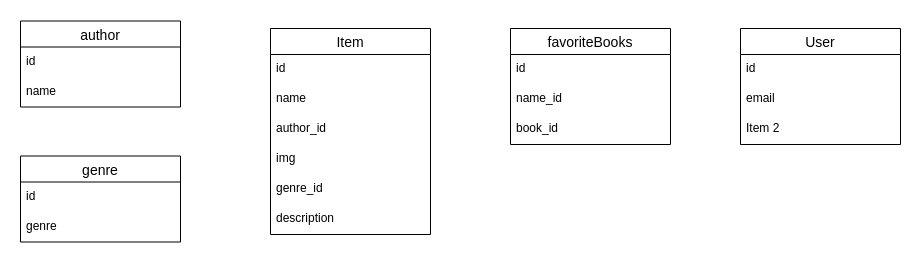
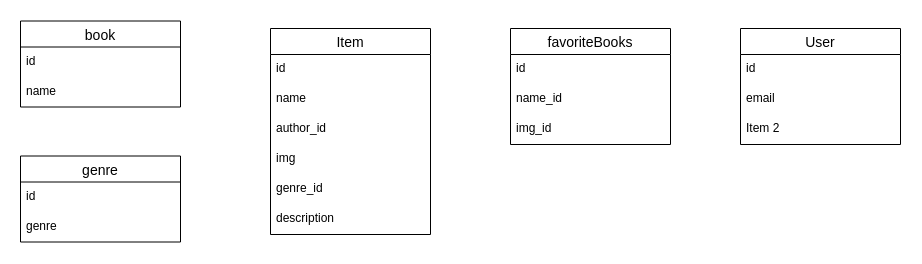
  <mxCell id="0" />
  <mxCell id="1" parent="0" />
  <mxCell id="2" value="Item" style="swimlane;fontStyle=0;childLayout=stackLayout;horizontal=1;startSize=26;horizontalStack=0;resizeParent=1;resizeParentMax=0;resizeLast=0;collapsible=1;marginBottom=0;align=center;fontSize=14;" vertex="1" parent="1"><mxGeometry x="270" y="28" width="160" height="206" as="geometry" /></mxCell>
  <mxCell id="3" value="id" style="text;strokeColor=none;fillColor=none;spacingLeft=4;spacingRight=4;overflow=hidden;rotatable=0;points=[[0,0.5],[1,0.5]];portConstraint=eastwest;fontSize=12;whiteSpace=wrap;html=1;" vertex="1" parent="2"><mxGeometry y="26" width="160" height="30" as="geometry" /></mxCell>
  <mxCell id="4" value="name" style="text;strokeColor=none;fillColor=none;spacingLeft=4;spacingRight=4;overflow=hidden;rotatable=0;points=[[0,0.5],[1,0.5]];portConstraint=eastwest;fontSize=12;whiteSpace=wrap;html=1;" vertex="1" parent="2"><mxGeometry y="56" width="160" height="30" as="geometry" /></mxCell>
  <mxCell id="5" value="author_id" style="text;strokeColor=none;fillColor=none;spacingLeft=4;spacingRight=4;overflow=hidden;rotatable=0;points=[[0,0.5],[1,0.5]];portConstraint=eastwest;fontSize=12;whiteSpace=wrap;html=1;" vertex="1" parent="2"><mxGeometry y="86" width="160" height="30" as="geometry" /></mxCell>
  <mxCell id="6" value="img" style="text;strokeColor=none;fillColor=none;spacingLeft=4;spacingRight=4;overflow=hidden;rotatable=0;points=[[0,0.5],[1,0.5]];portConstraint=eastwest;fontSize=12;whiteSpace=wrap;html=1;" vertex="1" parent="2"><mxGeometry y="116" width="160" height="30" as="geometry" /></mxCell>
  <mxCell id="7" value="genre_id" style="text;strokeColor=none;fillColor=none;spacingLeft=4;spacingRight=4;overflow=hidden;rotatable=0;points=[[0,0.5],[1,0.5]];portConstraint=eastwest;fontSize=12;whiteSpace=wrap;html=1;" vertex="1" parent="2"><mxGeometry y="146" width="160" height="30" as="geometry" /></mxCell>
  <mxCell id="8" value="description" style="text;strokeColor=none;fillColor=none;spacingLeft=4;spacingRight=4;overflow=hidden;rotatable=0;points=[[0,0.5],[1,0.5]];portConstraint=eastwest;fontSize=12;whiteSpace=wrap;html=1;" vertex="1" parent="2"><mxGeometry y="176" width="160" height="30" as="geometry" /></mxCell>
  <mxCell id="9" value="User" style="swimlane;fontStyle=0;childLayout=stackLayout;horizontal=1;startSize=26;horizontalStack=0;resizeParent=1;resizeParentMax=0;resizeLast=0;collapsible=1;marginBottom=0;align=center;fontSize=14;" vertex="1" parent="1"><mxGeometry x="740" y="28" width="160" height="116" as="geometry" /></mxCell>
  <mxCell id="10" value="id" style="text;strokeColor=none;fillColor=none;spacingLeft=4;spacingRight=4;overflow=hidden;rotatable=0;points=[[0,0.5],[1,0.5]];portConstraint=eastwest;fontSize=12;whiteSpace=wrap;html=1;" vertex="1" parent="9"><mxGeometry y="26" width="160" height="30" as="geometry" /></mxCell>
  <mxCell id="11" value="email" style="text;strokeColor=none;fillColor=none;spacingLeft=4;spacingRight=4;overflow=hidden;rotatable=0;points=[[0,0.5],[1,0.5]];portConstraint=eastwest;fontSize=12;whiteSpace=wrap;html=1;" vertex="1" parent="9"><mxGeometry y="56" width="160" height="30" as="geometry" /></mxCell>
  <mxCell id="12" value="Item 2" style="text;strokeColor=none;fillColor=none;spacingLeft=4;spacingRight=4;overflow=hidden;rotatable=0;points=[[0,0.5],[1,0.5]];portConstraint=eastwest;fontSize=12;whiteSpace=wrap;html=1;" vertex="1" parent="9"><mxGeometry y="86" width="160" height="30" as="geometry" /></mxCell>
  <mxCell id="13" value="favoriteBooks" style="swimlane;fontStyle=0;childLayout=stackLayout;horizontal=1;startSize=26;horizontalStack=0;resizeParent=1;resizeParentMax=0;resizeLast=0;collapsible=1;marginBottom=0;align=center;fontSize=14;" vertex="1" parent="1"><mxGeometry x="510" y="28" width="160" height="116" as="geometry" /></mxCell>
  <mxCell id="14" value="id" style="text;strokeColor=none;fillColor=none;spacingLeft=4;spacingRight=4;overflow=hidden;rotatable=0;points=[[0,0.5],[1,0.5]];portConstraint=eastwest;fontSize=12;whiteSpace=wrap;html=1;" vertex="1" parent="13"><mxGeometry y="26" width="160" height="30" as="geometry" /></mxCell>
  <mxCell id="15" value="name_id&lt;span style=&quot;white-space: pre;&quot;&gt; &lt;/span&gt;" style="text;strokeColor=none;fillColor=none;spacingLeft=4;spacingRight=4;overflow=hidden;rotatable=0;points=[[0,0.5],[1,0.5]];portConstraint=eastwest;fontSize=12;whiteSpace=wrap;html=1;" vertex="1" parent="13"><mxGeometry y="56" width="160" height="30" as="geometry" /></mxCell>
- <mxCell id="16" value="book_id" style="text;strokeColor=none;fillColor=none;spacingLeft=4;spacingRight=4;overflow=hidden;rotatable=0;points=[[0,0.5],[1,0.5]];portConstraint=eastwest;fontSize=12;whiteSpace=wrap;html=1;" vertex="1" parent="13"><mxGeometry y="86" width="160" height="30" as="geometry" /></mxCell>
- <mxCell id="17" value="author" style="swimlane;fontStyle=0;childLayout=stackLayout;horizontal=1;startSize=26;horizontalStack=0;resizeParent=1;resizeParentMax=0;resizeLast=0;collapsible=1;marginBottom=0;align=center;fontSize=14;" vertex="1" parent="1"><mxGeometry x="20" y="20.5" width="160" height="86" as="geometry" /></mxCell>
+ <mxCell id="16" value="img_id" style="text;strokeColor=none;fillColor=none;spacingLeft=4;spacingRight=4;overflow=hidden;rotatable=0;points=[[0,0.5],[1,0.5]];portConstraint=eastwest;fontSize=12;whiteSpace=wrap;html=1;" vertex="1" parent="13"><mxGeometry y="86" width="160" height="30" as="geometry" /></mxCell>
+ <mxCell id="17" value="book" style="swimlane;fontStyle=0;childLayout=stackLayout;horizontal=1;startSize=26;horizontalStack=0;resizeParent=1;resizeParentMax=0;resizeLast=0;collapsible=1;marginBottom=0;align=center;fontSize=14;" vertex="1" parent="1"><mxGeometry x="20" y="20.5" width="160" height="86" as="geometry" /></mxCell>
  <mxCell id="18" value="id" style="text;strokeColor=none;fillColor=none;spacingLeft=4;spacingRight=4;overflow=hidden;rotatable=0;points=[[0,0.5],[1,0.5]];portConstraint=eastwest;fontSize=12;whiteSpace=wrap;html=1;" vertex="1" parent="17"><mxGeometry y="26" width="160" height="30" as="geometry" /></mxCell>
  <mxCell id="19" value="name" style="text;strokeColor=none;fillColor=none;spacingLeft=4;spacingRight=4;overflow=hidden;rotatable=0;points=[[0,0.5],[1,0.5]];portConstraint=eastwest;fontSize=12;whiteSpace=wrap;html=1;" vertex="1" parent="17"><mxGeometry y="56" width="160" height="30" as="geometry" /></mxCell>
  <mxCell id="20" value="genre" style="swimlane;fontStyle=0;childLayout=stackLayout;horizontal=1;startSize=26;horizontalStack=0;resizeParent=1;resizeParentMax=0;resizeLast=0;collapsible=1;marginBottom=0;align=center;fontSize=14;" vertex="1" parent="1"><mxGeometry x="20" y="155.5" width="160" height="86" as="geometry" /></mxCell>
  <mxCell id="21" value="id" style="text;strokeColor=none;fillColor=none;spacingLeft=4;spacingRight=4;overflow=hidden;rotatable=0;points=[[0,0.5],[1,0.5]];portConstraint=eastwest;fontSize=12;whiteSpace=wrap;html=1;" vertex="1" parent="20"><mxGeometry y="26" width="160" height="30" as="geometry" /></mxCell>
  <mxCell id="22" value="genre" style="text;strokeColor=none;fillColor=none;spacingLeft=4;spacingRight=4;overflow=hidden;rotatable=0;points=[[0,0.5],[1,0.5]];portConstraint=eastwest;fontSize=12;whiteSpace=wrap;html=1;" vertex="1" parent="20"><mxGeometry y="56" width="160" height="30" as="geometry" /></mxCell>
